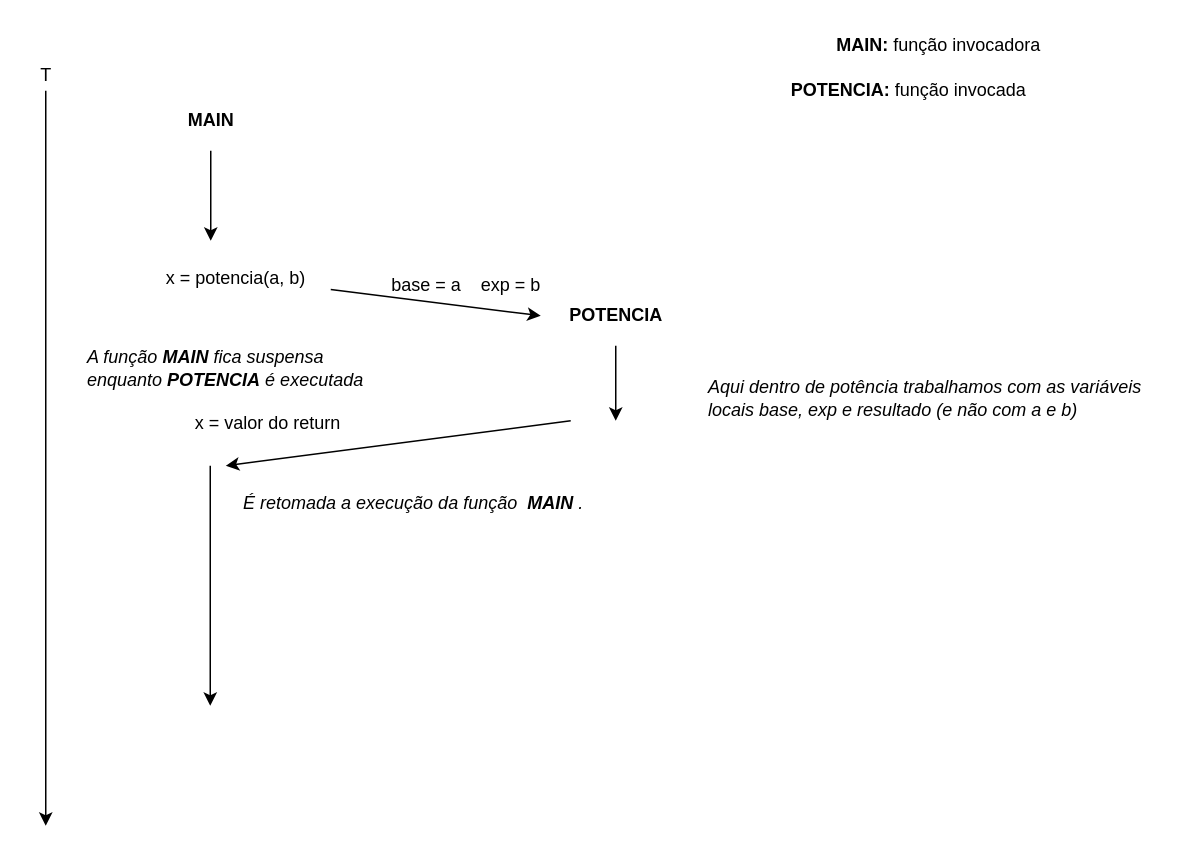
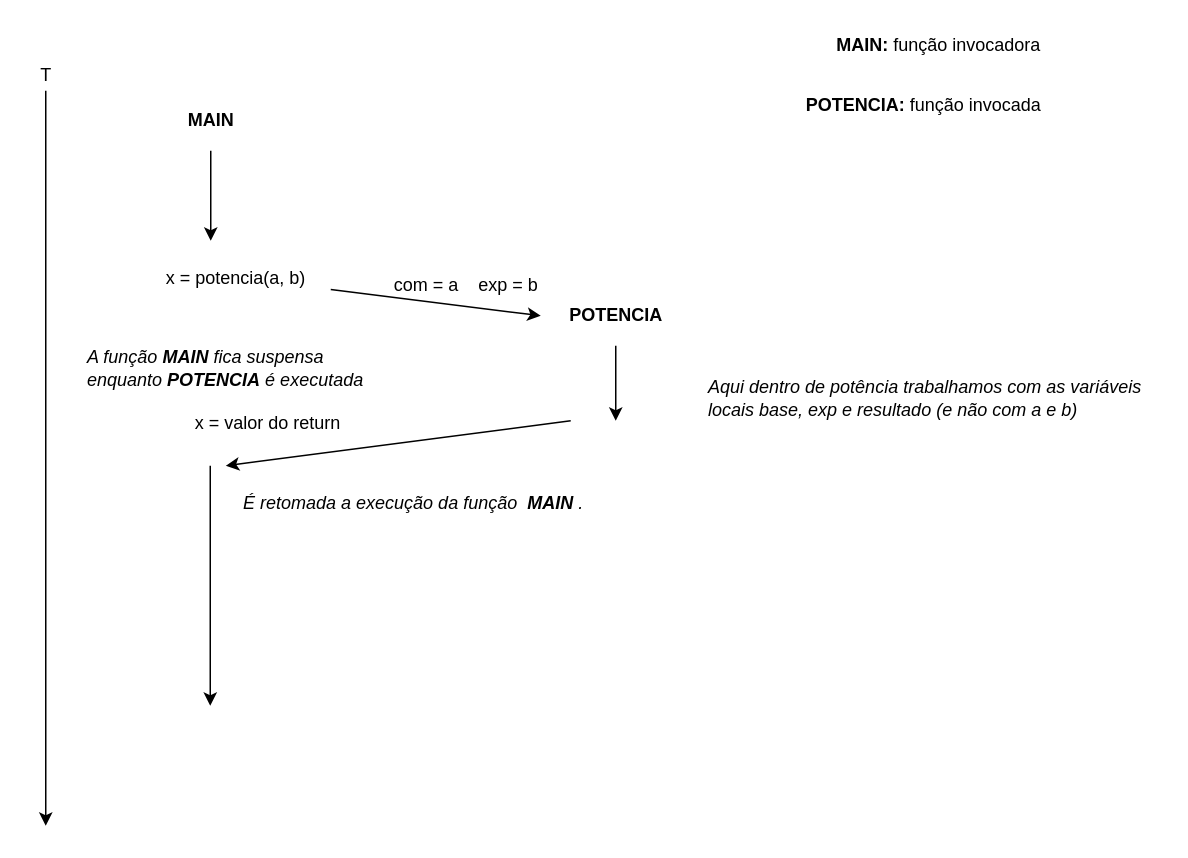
  <mxCell id="0" />
  <mxCell id="1" parent="0" />
  <mxCell id="2" value="MAIN" style="text;html=1;align=center;verticalAlign=middle;resizable=0;points=[];autosize=1;strokeColor=none;fillColor=none;fontStyle=1" vertex="1" parent="1"><mxGeometry x="115" y="70" width="50" height="20" as="geometry" /></mxCell>
  <mxCell id="3" value="" style="endArrow=classic;html=1;rounded=0;" edge="1" parent="1"><mxGeometry width="50" height="50" relative="1" as="geometry"><mxPoint x="140" y="100" as="sourcePoint" /><mxPoint x="140" y="160" as="targetPoint" /></mxGeometry></mxCell>
  <mxCell id="4" value="x = potencia(a, b)" style="text;html=1;strokeColor=none;fillColor=none;align=center;verticalAlign=middle;whiteSpace=wrap;rounded=0;" vertex="1" parent="1"><mxGeometry x="92.5" y="170" width="127.5" height="30" as="geometry" /></mxCell>
  <mxCell id="5" value="POTENCIA" style="text;html=1;align=center;verticalAlign=middle;resizable=0;points=[];autosize=1;strokeColor=none;fillColor=none;fontStyle=1" vertex="1" parent="1"><mxGeometry x="370" y="200" width="80" height="20" as="geometry" /></mxCell>
  <mxCell id="6" value="" style="endArrow=classic;html=1;rounded=0;" edge="1" parent="1"><mxGeometry width="50" height="50" relative="1" as="geometry"><mxPoint x="410" y="230" as="sourcePoint" /><mxPoint x="410" y="280" as="targetPoint" /></mxGeometry></mxCell>
  <mxCell id="7" value="" style="endArrow=classic;html=1;rounded=0;" edge="1" parent="1"><mxGeometry width="50" height="50" relative="1" as="geometry"><mxPoint x="30" y="60" as="sourcePoint" /><mxPoint x="30" y="550" as="targetPoint" /></mxGeometry></mxCell>
  <mxCell id="8" value="T" style="text;html=1;align=center;verticalAlign=middle;resizable=0;points=[];autosize=1;strokeColor=none;fillColor=none;" vertex="1" parent="1"><mxGeometry x="20" y="40" width="20" height="20" as="geometry" /></mxCell>
  <mxCell id="9" value="" style="endArrow=classic;html=1;rounded=0;exitX=1;exitY=0.75;exitDx=0;exitDy=0;" edge="1" parent="1" source="4"><mxGeometry width="50" height="50" relative="1" as="geometry"><mxPoint x="320" y="360" as="sourcePoint" /><mxPoint x="360" y="210" as="targetPoint" /></mxGeometry></mxCell>
- <mxCell id="10" value="base = a&amp;nbsp; &amp;nbsp; exp = b" style="text;html=1;align=center;verticalAlign=middle;resizable=0;points=[];autosize=1;strokeColor=none;fillColor=none;" vertex="1" parent="1"><mxGeometry x="250" y="180" width="120" height="20" as="geometry" /></mxCell>
+ <mxCell id="10" value="com = a&amp;nbsp; &amp;nbsp; exp = b" style="text;html=1;align=center;verticalAlign=middle;resizable=0;points=[];autosize=1;strokeColor=none;fillColor=none;" vertex="1" parent="1"><mxGeometry x="250" y="180" width="120" height="20" as="geometry" /></mxCell>
  <mxCell id="11" value="Aqui dentro de potência trabalhamos com as variáveis &lt;br&gt;locais base, exp e resultado (e não com a e b)" style="text;html=1;align=left;verticalAlign=middle;resizable=0;points=[];autosize=1;strokeColor=none;fillColor=none;fontStyle=2" vertex="1" parent="1"><mxGeometry x="470" y="250" width="300" height="30" as="geometry" /></mxCell>
  <mxCell id="12" value="" style="endArrow=classic;html=1;rounded=0;" edge="1" parent="1"><mxGeometry width="50" height="50" relative="1" as="geometry"><mxPoint x="380" y="280" as="sourcePoint" /><mxPoint x="150" y="310" as="targetPoint" /></mxGeometry></mxCell>
  <mxCell id="13" value="x = valor do return&amp;nbsp;" style="text;html=1;strokeColor=none;fillColor=none;align=center;verticalAlign=middle;whiteSpace=wrap;rounded=0;" vertex="1" parent="1"><mxGeometry x="120" y="267" width="120" height="30" as="geometry" /></mxCell>
  <mxCell id="14" value="" style="endArrow=classic;html=1;rounded=0;" edge="1" parent="1"><mxGeometry width="50" height="50" relative="1" as="geometry"><mxPoint x="139.67" y="310" as="sourcePoint" /><mxPoint x="139.67" y="470" as="targetPoint" /></mxGeometry></mxCell>
  <mxCell id="15" value="A função &lt;b&gt;MAIN&lt;/b&gt; fica suspensa &lt;br&gt;enquanto &lt;b&gt;POTENCIA&lt;/b&gt; é executada" style="text;html=1;align=left;verticalAlign=middle;resizable=0;points=[];autosize=1;strokeColor=none;fillColor=none;fontStyle=2" vertex="1" parent="1"><mxGeometry x="56.25" y="230" width="200" height="30" as="geometry" /></mxCell>
  <mxCell id="16" value="É retomada a execução da função&amp;nbsp;&amp;nbsp;&lt;b&gt;MAIN&lt;/b&gt;&amp;nbsp;." style="text;html=1;align=left;verticalAlign=middle;resizable=0;points=[];autosize=1;strokeColor=none;fillColor=none;fontStyle=2" vertex="1" parent="1"><mxGeometry x="160" y="325" width="240" height="20" as="geometry" /></mxCell>
  <mxCell id="17" value="MAIN:&lt;span style=&quot;font-weight: normal&quot;&gt;&amp;nbsp;função invocadora&lt;/span&gt;" style="text;html=1;align=center;verticalAlign=middle;resizable=0;points=[];autosize=1;strokeColor=none;fillColor=none;fontStyle=1" vertex="1" parent="1"><mxGeometry x="550" y="20" width="150" height="20" as="geometry" /></mxCell>
- <mxCell id="18" value="POTENCIA:&lt;span style=&quot;font-weight: normal&quot;&gt;&amp;nbsp;função invocada&lt;/span&gt;" style="text;html=1;align=center;verticalAlign=middle;resizable=0;points=[];autosize=1;strokeColor=none;fillColor=none;fontStyle=1" vertex="1" parent="1"><mxGeometry x="520" y="50" width="170" height="20" as="geometry" /></mxCell>
+ <mxCell id="18" value="POTENCIA:&lt;span style=&quot;font-weight: normal&quot;&gt;&amp;nbsp;função invocada&lt;/span&gt;" style="text;html=1;align=center;verticalAlign=middle;resizable=0;points=[];autosize=1;strokeColor=none;fillColor=none;fontStyle=1" vertex="1" parent="1"><mxGeometry x="530" y="60" width="170" height="20" as="geometry" /></mxCell>
